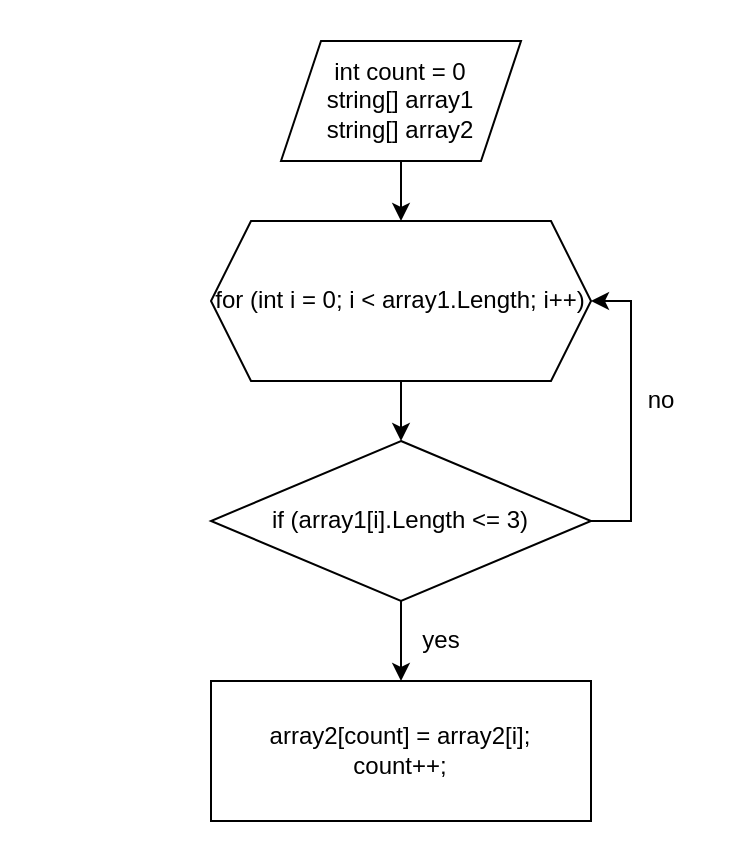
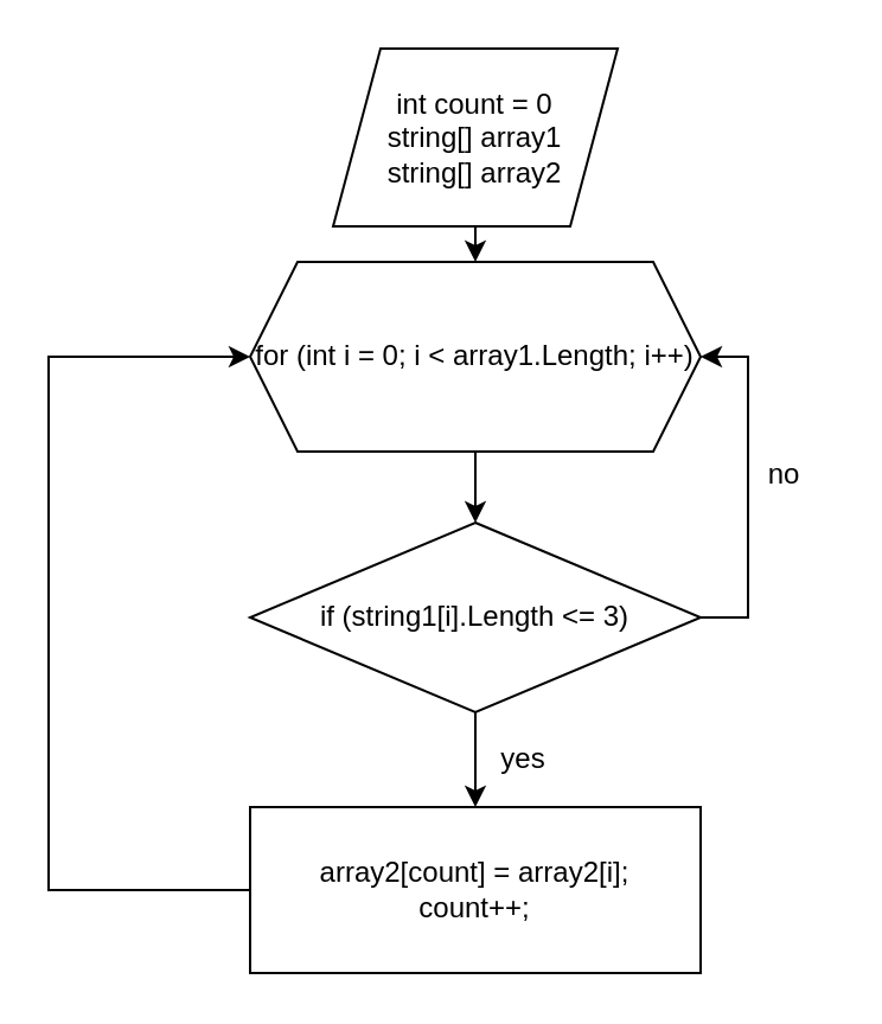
  <mxCell id="0" />
  <mxCell id="1" parent="0" />
  <mxCell id="2" style="edgeStyle=orthogonalEdgeStyle;rounded=0;orthogonalLoop=1;jettySize=auto;html=1;exitX=0.5;exitY=1;exitDx=0;exitDy=0;entryX=0.5;entryY=0;entryDx=0;entryDy=0;" edge="1" parent="1" source="3" target="5"><mxGeometry relative="1" as="geometry" /></mxCell>
- <mxCell id="3" value="int count = 0&lt;br&gt;string[] array1&lt;br&gt;string[] array2" style="shape=parallelogram;perimeter=parallelogramPerimeter;whiteSpace=wrap;html=1;fixedSize=1;" vertex="1" parent="1"><mxGeometry x="140" y="20" width="120" height="60" as="geometry" /></mxCell>
+ <mxCell id="3" value="int count = 0&lt;br&gt;string[] array1&lt;br&gt;string[] array2" style="shape=parallelogram;perimeter=parallelogramPerimeter;whiteSpace=wrap;html=1;fixedSize=1;" vertex="1" parent="1"><mxGeometry x="140" y="20" width="120" height="75" as="geometry" /></mxCell>
  <mxCell id="4" style="edgeStyle=orthogonalEdgeStyle;rounded=0;orthogonalLoop=1;jettySize=auto;html=1;exitX=0.5;exitY=1;exitDx=0;exitDy=0;entryX=0.5;entryY=0;entryDx=0;entryDy=0;" edge="1" parent="1" source="5" target="8"><mxGeometry relative="1" as="geometry" /></mxCell>
  <mxCell id="5" value="for (int i = 0; i &amp;lt; array1.Length; i++)" style="shape=hexagon;perimeter=hexagonPerimeter2;whiteSpace=wrap;html=1;fixedSize=1;" vertex="1" parent="1"><mxGeometry x="105" y="110" width="190" height="80" as="geometry" /></mxCell>
  <mxCell id="6" style="edgeStyle=orthogonalEdgeStyle;rounded=0;orthogonalLoop=1;jettySize=auto;html=1;exitX=0.5;exitY=1;exitDx=0;exitDy=0;entryX=0.5;entryY=0;entryDx=0;entryDy=0;" edge="1" parent="1" source="8" target="10"><mxGeometry relative="1" as="geometry" /></mxCell>
  <mxCell id="7" style="edgeStyle=orthogonalEdgeStyle;rounded=0;orthogonalLoop=1;jettySize=auto;html=1;exitX=1;exitY=0.5;exitDx=0;exitDy=0;entryX=1;entryY=0.5;entryDx=0;entryDy=0;" edge="1" parent="1" source="8" target="5"><mxGeometry relative="1" as="geometry" /></mxCell>
- <mxCell id="8" value="if (array1[i].Length &amp;lt;= 3)" style="rhombus;whiteSpace=wrap;html=1;" vertex="1" parent="1"><mxGeometry x="105" y="220" width="190" height="80" as="geometry" /></mxCell>
+ <mxCell id="8" value="if (string1[i].Length &amp;lt;= 3)" style="rhombus;whiteSpace=wrap;html=1;" vertex="1" parent="1"><mxGeometry x="105" y="220" width="190" height="80" as="geometry" /></mxCell>
+ <mxCell id="9" style="edgeStyle=orthogonalEdgeStyle;rounded=0;orthogonalLoop=1;jettySize=auto;html=1;exitX=0;exitY=0.5;exitDx=0;exitDy=0;entryX=0;entryY=0.5;entryDx=0;entryDy=0;" edge="1" parent="1" source="10" target="5"><mxGeometry relative="1" as="geometry"><Array as="points"><mxPoint x="20" y="375" /><mxPoint x="20" y="150" /></Array></mxGeometry></mxCell>
  <mxCell id="10" value="array2[count] = array2[i]; &lt;br&gt;count++;" style="rounded=0;whiteSpace=wrap;html=1;" vertex="1" parent="1"><mxGeometry x="105" y="340" width="190" height="70" as="geometry" /></mxCell>
  <mxCell id="11" value="yes" style="text;html=1;align=center;verticalAlign=middle;resizable=0;points=[];autosize=1;strokeColor=none;fillColor=none;" vertex="1" parent="1"><mxGeometry x="200" y="305" width="40" height="30" as="geometry" /></mxCell>
  <mxCell id="12" value="no" style="text;html=1;align=center;verticalAlign=middle;resizable=0;points=[];autosize=1;strokeColor=none;fillColor=none;" vertex="1" parent="1"><mxGeometry x="310" y="185" width="40" height="30" as="geometry" /></mxCell>
